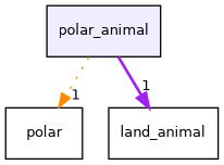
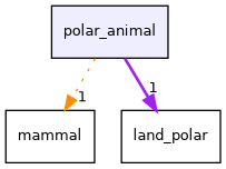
  digraph {
    compound=true
    node [fontname=Helvetica fontsize=10 shape=box]
    edge [headlabel=1 labeldistance=1.5 labelfontname=Helvetica labelfontsize=10]
    n1 [fillcolor="#eeeeff" label=polar_animal pencolor=black style=filled]
-   n2 [label=polar]
-   n3 [label=land_animal]
+   n2 [label=mammal]
+   n3 [label=land_polar]
    n1 -> n2 [color=darkorange style=dotted]
    n1 -> n3 [color=purple style=bold]
  }
